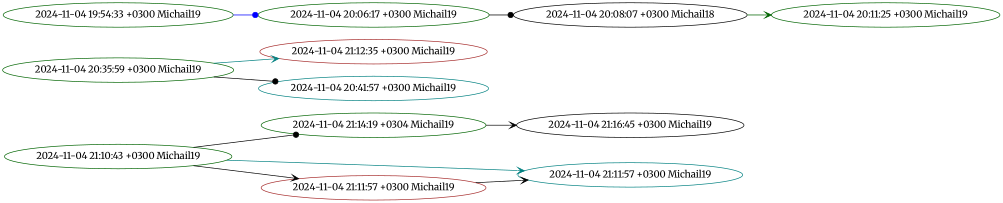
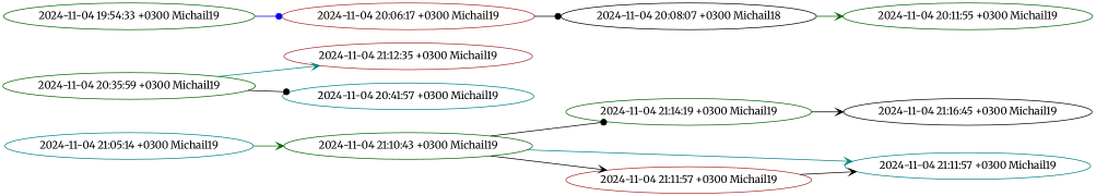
  digraph {
    fontname=Merriweather
    rankdir=LR
    node [color=darkgreen fontname=Merriweather]
    edge [arrowhead=vee color=black fontname=Merriweather]
    n1 [color=black label="2024-11-04 21:16:45 +0300 Michail19"]
-   n2 [label="2024-11-04 21:14:19 +0304 Michail19"]
+   n2 [label="2024-11-04 21:14:19 +0300 Michail19"]
    n3 [label="2024-11-04 21:10:43 +0300 Michail19"]
    n4 [color=teal label="2024-11-04 21:11:57 +0300 Michail19"]
    n5 [color=brown label="2024-11-04 21:11:57 +0300 Michail19"]
    n6 [color=brown label="2024-11-04 21:12:35 +0300 Michail19"]
    n7 [label="2024-11-04 20:35:59 +0300 Michail19"]
    n8 [color=teal label="2024-11-04 20:41:57 +0300 Michail19"]
-   n10 [label="2024-11-04 20:11:25 +0300 Michail19"]
+   n9 [color=teal label="2024-11-04 21:05:14 +0300 Michail19"]
+   n10 [label="2024-11-04 20:11:55 +0300 Michail19"]
    n11 [color=black label="2024-11-04 20:08:07 +0300 Michail18"]
-   n12 [label="2024-11-04 20:06:17 +0300 Michail19"]
+   n12 [color=brown label="2024-11-04 20:06:17 +0300 Michail19"]
    n13 [label="2024-11-04 19:54:33 +0300 Michail19"]
    n2 -> n1
    n3 -> n2 [arrowhead=dot]
    n3 -> n4 [color=teal]
    n3 -> n5
    n5 -> n4
    n7 -> n6 [color=teal]
    n7 -> n8 [arrowhead=dot]
+   n9 -> n3 [color=darkgreen]
    n11 -> n10 [color=darkgreen]
    n12 -> n11 [arrowhead=dot]
    n13 -> n12 [arrowhead=dot color=blue]
  }
